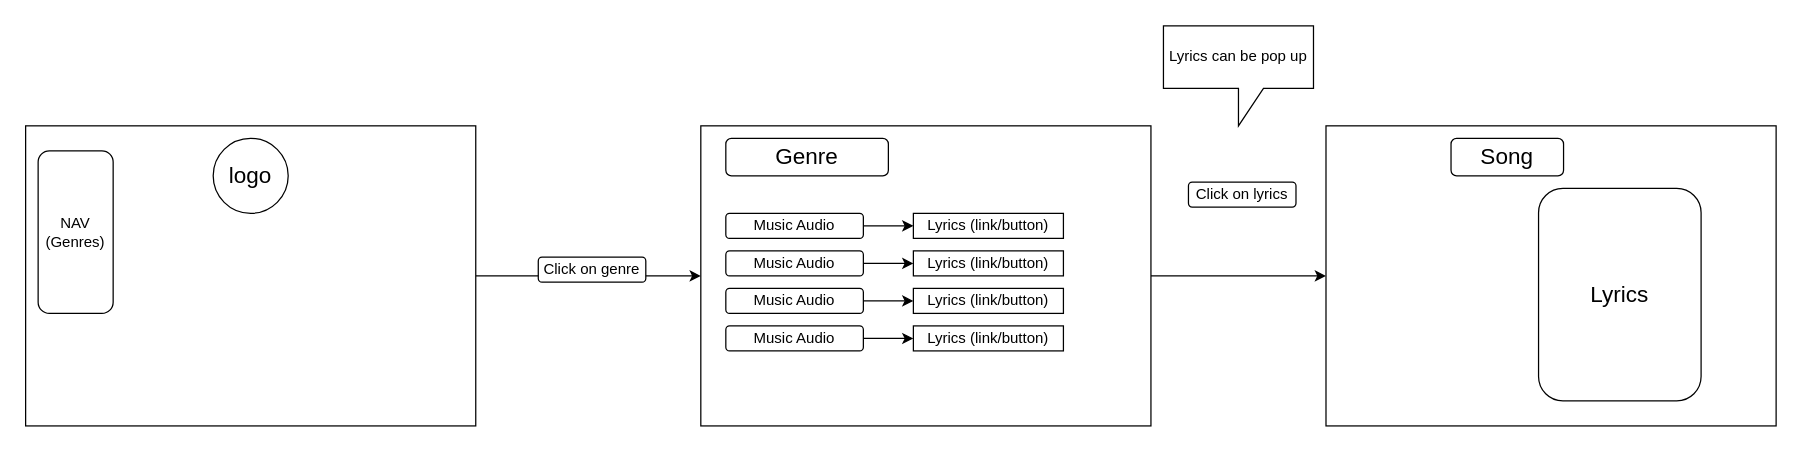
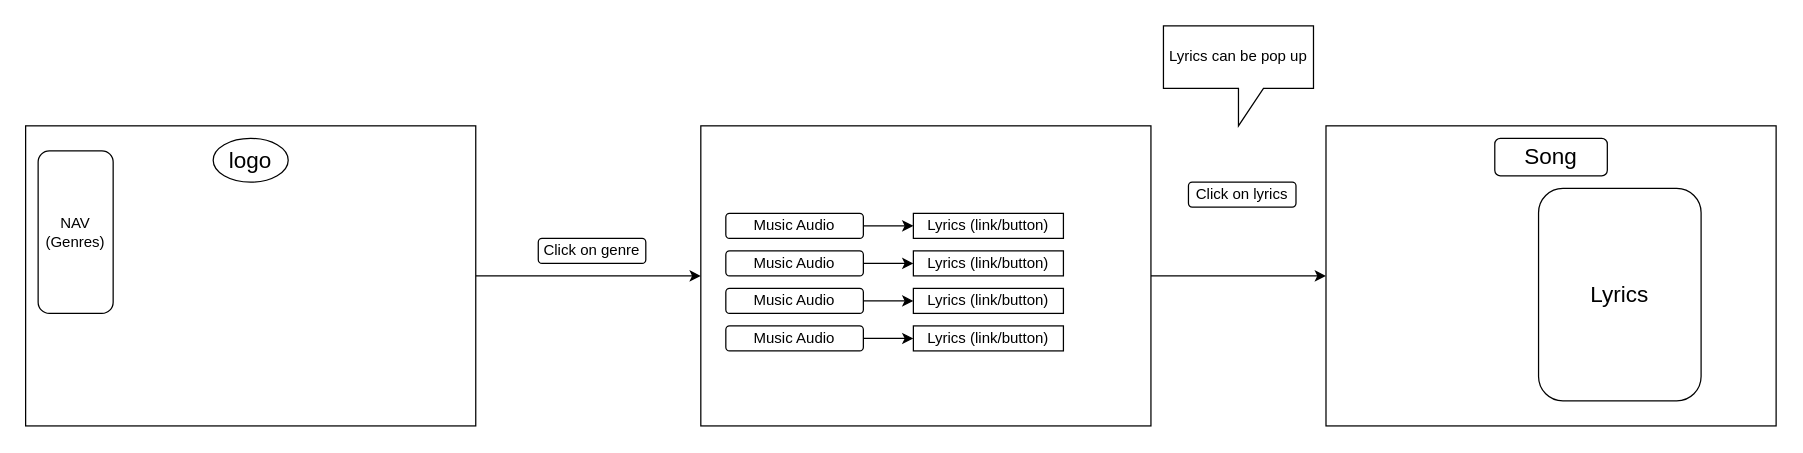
  <mxCell id="0" />
  <mxCell id="1" parent="0" />
  <mxCell id="2" style="edgeStyle=orthogonalEdgeStyle;rounded=0;orthogonalLoop=1;jettySize=auto;html=1;exitX=1;exitY=0.5;exitDx=0;exitDy=0;entryX=0;entryY=0.5;entryDx=0;entryDy=0;" edge="1" parent="1" source="3" target="7"><mxGeometry relative="1" as="geometry" /></mxCell>
  <mxCell id="3" value="" style="rounded=0;whiteSpace=wrap;html=1;" vertex="1" parent="1"><mxGeometry x="20" y="100" width="360" height="240" as="geometry" /></mxCell>
- <mxCell id="4" value="&lt;font style=&quot;font-size: 18px&quot;&gt;logo&lt;/font&gt;" style="ellipse;whiteSpace=wrap;html=1;aspect=fixed;" vertex="1" parent="1"><mxGeometry x="170" y="110" width="60" height="60" as="geometry" /></mxCell>
+ <mxCell id="4" value="&lt;font style=&quot;font-size: 18px&quot;&gt;logo&lt;/font&gt;" style="ellipse;whiteSpace=wrap;html=1;aspect=fixed;" vertex="1" parent="1"><mxGeometry x="170" y="110" width="60" height="35" as="geometry" /></mxCell>
  <mxCell id="5" value="NAV&lt;br&gt;(Genres)" style="rounded=1;whiteSpace=wrap;html=1;" vertex="1" parent="1"><mxGeometry x="30" y="120" width="60" height="130" as="geometry" /></mxCell>
  <mxCell id="6" style="edgeStyle=orthogonalEdgeStyle;rounded=0;orthogonalLoop=1;jettySize=auto;html=1;exitX=1;exitY=0.5;exitDx=0;exitDy=0;entryX=0;entryY=0.5;entryDx=0;entryDy=0;" edge="1" parent="1" source="7" target="22"><mxGeometry relative="1" as="geometry" /></mxCell>
  <mxCell id="7" value="" style="rounded=0;whiteSpace=wrap;html=1;" vertex="1" parent="1"><mxGeometry x="560" y="100" width="360" height="240" as="geometry" /></mxCell>
  <mxCell id="8" style="edgeStyle=orthogonalEdgeStyle;rounded=0;orthogonalLoop=1;jettySize=auto;html=1;exitX=1;exitY=0.5;exitDx=0;exitDy=0;" edge="1" parent="1" source="9" target="17"><mxGeometry relative="1" as="geometry" /></mxCell>
  <mxCell id="9" value="Music Audio" style="rounded=1;whiteSpace=wrap;html=1;" vertex="1" parent="1"><mxGeometry x="580" y="170" width="110" height="20" as="geometry" /></mxCell>
- <mxCell id="10" value="&lt;font style=&quot;font-size: 18px&quot;&gt;Genre&lt;/font&gt;" style="rounded=1;whiteSpace=wrap;html=1;" vertex="1" parent="1"><mxGeometry x="580" y="110" width="130" height="30" as="geometry" /></mxCell>
  <mxCell id="11" style="edgeStyle=orthogonalEdgeStyle;rounded=0;orthogonalLoop=1;jettySize=auto;html=1;exitX=1;exitY=0.5;exitDx=0;exitDy=0;" edge="1" parent="1" source="12" target="18"><mxGeometry relative="1" as="geometry" /></mxCell>
  <mxCell id="12" value="Music Audio" style="rounded=1;whiteSpace=wrap;html=1;" vertex="1" parent="1"><mxGeometry x="580" y="200" width="110" height="20" as="geometry" /></mxCell>
  <mxCell id="13" style="edgeStyle=orthogonalEdgeStyle;rounded=0;orthogonalLoop=1;jettySize=auto;html=1;exitX=1;exitY=0.5;exitDx=0;exitDy=0;entryX=0;entryY=0.5;entryDx=0;entryDy=0;" edge="1" parent="1" source="14" target="19"><mxGeometry relative="1" as="geometry" /></mxCell>
  <mxCell id="14" value="Music Audio" style="rounded=1;whiteSpace=wrap;html=1;" vertex="1" parent="1"><mxGeometry x="580" y="230" width="110" height="20" as="geometry" /></mxCell>
  <mxCell id="15" style="edgeStyle=orthogonalEdgeStyle;rounded=0;orthogonalLoop=1;jettySize=auto;html=1;exitX=1;exitY=0.5;exitDx=0;exitDy=0;" edge="1" parent="1" source="16" target="20"><mxGeometry relative="1" as="geometry" /></mxCell>
  <mxCell id="16" value="Music Audio" style="rounded=1;whiteSpace=wrap;html=1;" vertex="1" parent="1"><mxGeometry x="580" y="260" width="110" height="20" as="geometry" /></mxCell>
  <mxCell id="17" value="Lyrics (link/button)" style="rounded=0;whiteSpace=wrap;html=1;" vertex="1" parent="1"><mxGeometry x="730" y="170" width="120" height="20" as="geometry" /></mxCell>
  <mxCell id="18" value="Lyrics (link/button)" style="rounded=0;whiteSpace=wrap;html=1;" vertex="1" parent="1"><mxGeometry x="730" y="200" width="120" height="20" as="geometry" /></mxCell>
  <mxCell id="19" value="Lyrics (link/button)" style="rounded=0;whiteSpace=wrap;html=1;" vertex="1" parent="1"><mxGeometry x="730" y="230" width="120" height="20" as="geometry" /></mxCell>
  <mxCell id="20" value="Lyrics (link/button)" style="rounded=0;whiteSpace=wrap;html=1;" vertex="1" parent="1"><mxGeometry x="730" y="260" width="120" height="20" as="geometry" /></mxCell>
- <mxCell id="21" value="Click on genre" style="rounded=1;whiteSpace=wrap;html=1;" vertex="1" parent="1"><mxGeometry x="430" y="205" width="86" height="20" as="geometry" /></mxCell>
+ <mxCell id="21" value="Click on genre" style="rounded=1;whiteSpace=wrap;html=1;" vertex="1" parent="1"><mxGeometry x="430" y="190" width="86" height="20" as="geometry" /></mxCell>
  <mxCell id="22" value="" style="rounded=0;whiteSpace=wrap;html=1;" vertex="1" parent="1"><mxGeometry x="1060" y="100" width="360" height="240" as="geometry" /></mxCell>
  <mxCell id="23" value="Lyrics can be pop up" style="shape=callout;whiteSpace=wrap;html=1;perimeter=calloutPerimeter;" vertex="1" parent="1"><mxGeometry x="930" y="20" width="120" height="80" as="geometry" /></mxCell>
- <mxCell id="24" value="&lt;font style=&quot;font-size: 18px&quot;&gt;Song&lt;/font&gt;" style="rounded=1;whiteSpace=wrap;html=1;" vertex="1" parent="1"><mxGeometry x="1160" y="110" width="90" height="30" as="geometry" /></mxCell>
+ <mxCell id="24" value="&lt;font style=&quot;font-size: 18px&quot;&gt;Song&lt;/font&gt;" style="rounded=1;whiteSpace=wrap;html=1;" vertex="1" parent="1"><mxGeometry x="1195" y="110" width="90" height="30" as="geometry" /></mxCell>
  <mxCell id="25" value="&lt;font style=&quot;font-size: 18px&quot;&gt;Lyrics&lt;/font&gt;" style="rounded=1;whiteSpace=wrap;html=1;" vertex="1" parent="1"><mxGeometry x="1230" y="150" width="130" height="170" as="geometry" /></mxCell>
  <mxCell id="26" value="Click on lyrics" style="rounded=1;whiteSpace=wrap;html=1;" vertex="1" parent="1"><mxGeometry x="950" y="145" width="86" height="20" as="geometry" /></mxCell>
